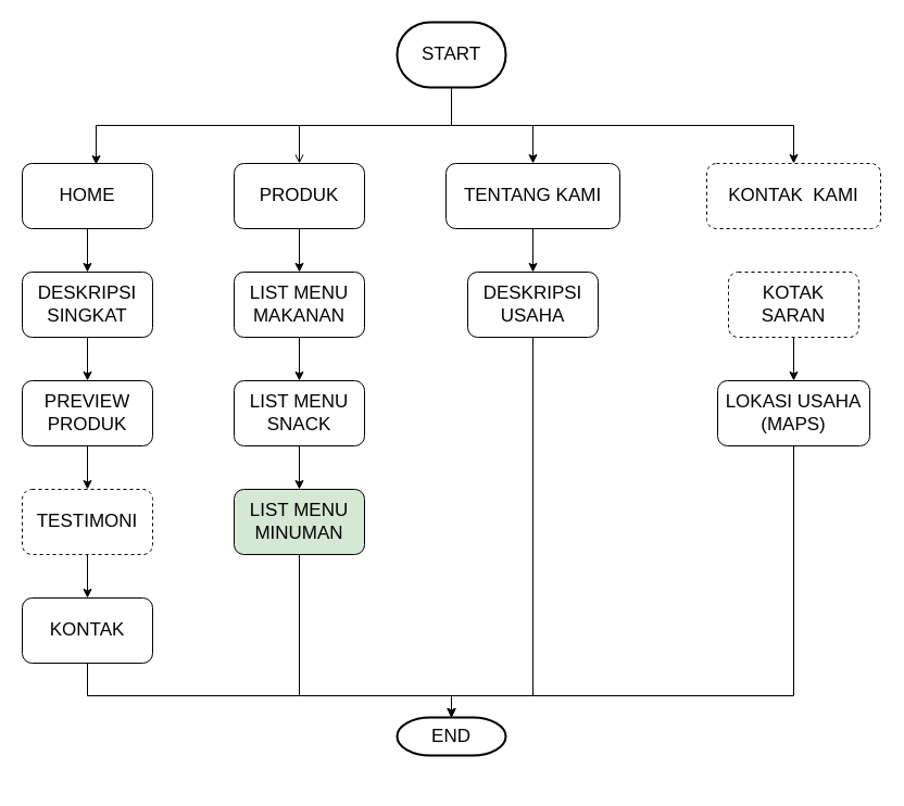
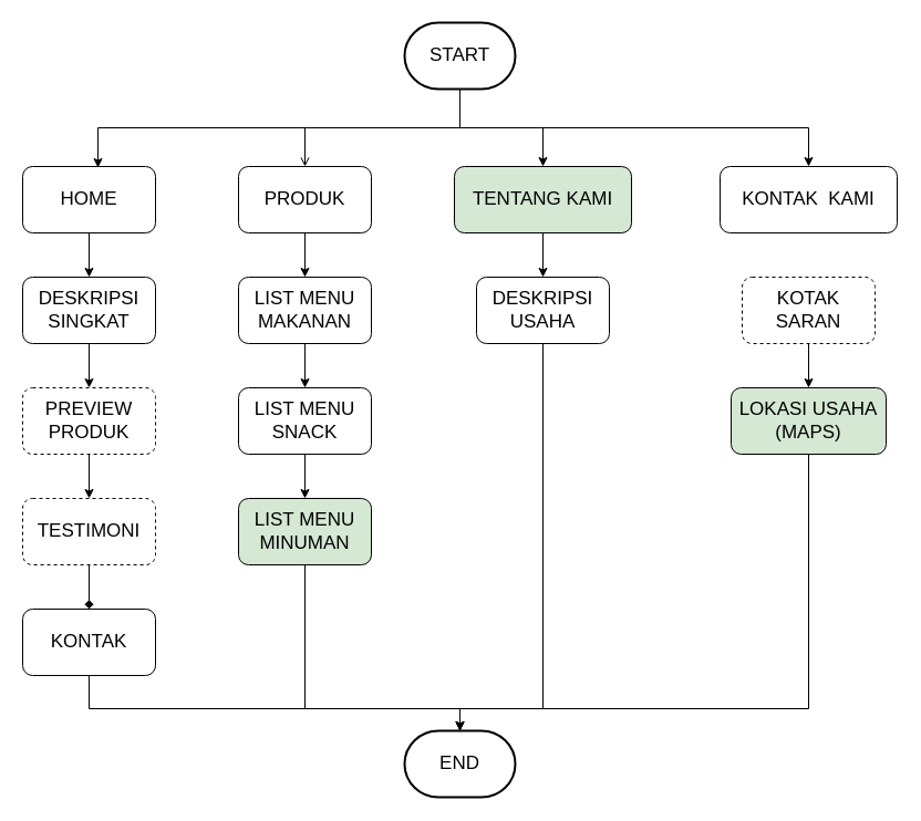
  <mxCell id="0" />
  <mxCell id="1" parent="0" />
  <mxCell id="2" style="edgeStyle=orthogonalEdgeStyle;rounded=0;orthogonalLoop=1;jettySize=auto;html=1;exitX=0.5;exitY=1;exitDx=0;exitDy=0;exitPerimeter=0;endArrow=open;" edge="1" parent="1" source="5" target="7"><mxGeometry relative="1" as="geometry" /></mxCell>
  <mxCell id="3" style="edgeStyle=orthogonalEdgeStyle;rounded=0;orthogonalLoop=1;jettySize=auto;html=1;exitX=0.5;exitY=1;exitDx=0;exitDy=0;exitPerimeter=0;" edge="1" parent="1" source="5" target="11"><mxGeometry relative="1" as="geometry" /></mxCell>
  <mxCell id="4" style="edgeStyle=orthogonalEdgeStyle;rounded=0;orthogonalLoop=1;jettySize=auto;html=1;exitX=0.5;exitY=1;exitDx=0;exitDy=0;exitPerimeter=0;entryX=0.5;entryY=0;entryDx=0;entryDy=0;" edge="1" parent="1" source="5" target="12"><mxGeometry relative="1" as="geometry" /></mxCell>
  <mxCell id="5" value="START" style="strokeWidth=2;html=1;shape=mxgraph.flowchart.terminator;whiteSpace=wrap;fontSize=17;" vertex="1" parent="1"><mxGeometry x="365" y="20" width="100" height="60" as="geometry" /></mxCell>
  <mxCell id="6" style="edgeStyle=orthogonalEdgeStyle;rounded=0;orthogonalLoop=1;jettySize=auto;html=1;exitX=0.5;exitY=1;exitDx=0;exitDy=0;entryX=0.5;entryY=0;entryDx=0;entryDy=0;" edge="1" parent="1" source="7" target="22"><mxGeometry relative="1" as="geometry" /></mxCell>
  <mxCell id="7" value="PRODUK" style="rounded=1;whiteSpace=wrap;html=1;fontSize=17;" vertex="1" parent="1"><mxGeometry x="215" y="150" width="120" height="60" as="geometry" /></mxCell>
  <mxCell id="8" style="edgeStyle=orthogonalEdgeStyle;rounded=0;orthogonalLoop=1;jettySize=auto;html=1;exitX=0.5;exitY=1;exitDx=0;exitDy=0;entryX=0.5;entryY=0;entryDx=0;entryDy=0;" edge="1" parent="1" source="9" target="15"><mxGeometry relative="1" as="geometry" /></mxCell>
  <mxCell id="9" value="HOME" style="rounded=1;whiteSpace=wrap;html=1;fontSize=17;" vertex="1" parent="1"><mxGeometry x="20" y="150" width="120" height="60" as="geometry" /></mxCell>
  <mxCell id="10" style="edgeStyle=orthogonalEdgeStyle;rounded=0;orthogonalLoop=1;jettySize=auto;html=1;exitX=0.5;exitY=1;exitDx=0;exitDy=0;entryX=0.5;entryY=0;entryDx=0;entryDy=0;" edge="1" parent="1" source="11" target="26"><mxGeometry relative="1" as="geometry" /></mxCell>
- <mxCell id="11" value="TENTANG KAMI" style="rounded=1;whiteSpace=wrap;html=1;fontSize=17;" vertex="1" parent="1"><mxGeometry x="410" y="150" width="160" height="60" as="geometry" /></mxCell>
- <mxCell id="12" value="KONTAK&amp;nbsp; KAMI" style="rounded=1;whiteSpace=wrap;html=1;fontSize=17;dashed=1;" vertex="1" parent="1"><mxGeometry x="650" y="150" width="160" height="60" as="geometry" /></mxCell>
+ <mxCell id="11" value="TENTANG KAMI" style="rounded=1;whiteSpace=wrap;html=1;fontSize=17;fillColor=#d5e8d4;" vertex="1" parent="1"><mxGeometry x="410" y="150" width="160" height="60" as="geometry" /></mxCell>
+ <mxCell id="12" value="KONTAK&amp;nbsp; KAMI" style="rounded=1;whiteSpace=wrap;html=1;fontSize=17;" vertex="1" parent="1"><mxGeometry x="650" y="150" width="160" height="60" as="geometry" /></mxCell>
  <mxCell id="13" style="edgeStyle=orthogonalEdgeStyle;rounded=0;orthogonalLoop=1;jettySize=auto;html=1;exitX=0.5;exitY=1;exitDx=0;exitDy=0;exitPerimeter=0;entryX=0.567;entryY=0.017;entryDx=0;entryDy=0;entryPerimeter=0;" edge="1" parent="1" source="5" target="9"><mxGeometry relative="1" as="geometry" /></mxCell>
  <mxCell id="14" style="edgeStyle=orthogonalEdgeStyle;rounded=0;orthogonalLoop=1;jettySize=auto;html=1;exitX=0.5;exitY=1;exitDx=0;exitDy=0;entryX=0.5;entryY=0;entryDx=0;entryDy=0;" edge="1" parent="1" source="15" target="17"><mxGeometry relative="1" as="geometry" /></mxCell>
  <mxCell id="15" value="DESKRIPSI SINGKAT" style="rounded=1;whiteSpace=wrap;html=1;fontSize=17;" vertex="1" parent="1"><mxGeometry x="20" y="250" width="120" height="60" as="geometry" /></mxCell>
  <mxCell id="16" style="edgeStyle=orthogonalEdgeStyle;rounded=0;orthogonalLoop=1;jettySize=auto;html=1;exitX=0.5;exitY=1;exitDx=0;exitDy=0;entryX=0.5;entryY=0;entryDx=0;entryDy=0;" edge="1" parent="1" source="17" target="19"><mxGeometry relative="1" as="geometry" /></mxCell>
- <mxCell id="17" value="PREVIEW PRODUK" style="rounded=1;whiteSpace=wrap;html=1;fontSize=17;" vertex="1" parent="1"><mxGeometry x="20" y="350" width="120" height="60" as="geometry" /></mxCell>
- <mxCell id="18" style="edgeStyle=orthogonalEdgeStyle;rounded=0;orthogonalLoop=1;jettySize=auto;html=1;exitX=0.5;exitY=1;exitDx=0;exitDy=0;entryX=0.5;entryY=0;entryDx=0;entryDy=0;" edge="1" parent="1" source="19" target="20"><mxGeometry relative="1" as="geometry" /></mxCell>
+ <mxCell id="17" value="PREVIEW PRODUK" style="rounded=1;whiteSpace=wrap;html=1;fontSize=17;dashed=1;" vertex="1" parent="1"><mxGeometry x="20" y="350" width="120" height="60" as="geometry" /></mxCell>
+ <mxCell id="18" style="edgeStyle=orthogonalEdgeStyle;rounded=0;orthogonalLoop=1;jettySize=auto;html=1;exitX=0.5;exitY=1;exitDx=0;exitDy=0;entryX=0.5;entryY=0;entryDx=0;entryDy=0;endArrow=diamond;" edge="1" parent="1" source="19" target="20"><mxGeometry relative="1" as="geometry" /></mxCell>
  <mxCell id="19" value="TESTIMONI" style="rounded=1;whiteSpace=wrap;html=1;fontSize=17;dashed=1;" vertex="1" parent="1"><mxGeometry x="20" y="450" width="120" height="60" as="geometry" /></mxCell>
  <mxCell id="20" value="KONTAK" style="rounded=1;whiteSpace=wrap;html=1;fontSize=17;" vertex="1" parent="1"><mxGeometry x="20" y="550" width="120" height="60" as="geometry" /></mxCell>
  <mxCell id="21" style="edgeStyle=orthogonalEdgeStyle;rounded=0;orthogonalLoop=1;jettySize=auto;html=1;exitX=0.5;exitY=1;exitDx=0;exitDy=0;entryX=0.5;entryY=0;entryDx=0;entryDy=0;" edge="1" parent="1" source="22" target="24"><mxGeometry relative="1" as="geometry" /></mxCell>
  <mxCell id="22" value="LIST MENU MAKANAN" style="rounded=1;whiteSpace=wrap;html=1;fontSize=17;" vertex="1" parent="1"><mxGeometry x="215" y="250" width="120" height="60" as="geometry" /></mxCell>
  <mxCell id="23" style="edgeStyle=orthogonalEdgeStyle;rounded=0;orthogonalLoop=1;jettySize=auto;html=1;exitX=0.5;exitY=1;exitDx=0;exitDy=0;" edge="1" parent="1" source="24" target="25"><mxGeometry relative="1" as="geometry" /></mxCell>
  <mxCell id="24" value="LIST MENU SNACK" style="rounded=1;whiteSpace=wrap;html=1;fontSize=17;" vertex="1" parent="1"><mxGeometry x="215" y="350" width="120" height="60" as="geometry" /></mxCell>
  <mxCell id="25" value="LIST MENU MINUMAN" style="rounded=1;whiteSpace=wrap;html=1;fontSize=17;fillColor=#d5e8d4;" vertex="1" parent="1"><mxGeometry x="215" y="450" width="120" height="60" as="geometry" /></mxCell>
  <mxCell id="26" value="DESKRIPSI USAHA" style="rounded=1;whiteSpace=wrap;html=1;fontSize=17;" vertex="1" parent="1"><mxGeometry x="430" y="250" width="120" height="60" as="geometry" /></mxCell>
  <mxCell id="27" style="edgeStyle=orthogonalEdgeStyle;rounded=0;orthogonalLoop=1;jettySize=auto;html=1;exitX=0.5;exitY=1;exitDx=0;exitDy=0;" edge="1" parent="1" source="28" target="29"><mxGeometry relative="1" as="geometry" /></mxCell>
  <mxCell id="28" value="KOTAK SARAN" style="rounded=1;whiteSpace=wrap;html=1;fontSize=17;dashed=1;" vertex="1" parent="1"><mxGeometry x="670" y="250" width="120" height="60" as="geometry" /></mxCell>
- <mxCell id="29" value="LOKASI USAHA (MAPS)" style="rounded=1;whiteSpace=wrap;html=1;fontSize=17;" vertex="1" parent="1"><mxGeometry x="660" y="350" width="140" height="60" as="geometry" /></mxCell>
- <mxCell id="30" value="END" style="strokeWidth=2;html=1;shape=mxgraph.flowchart.terminator;whiteSpace=wrap;fontSize=17;" vertex="1" parent="1"><mxGeometry x="365" y="660" width="100" height="35" as="geometry" /></mxCell>
+ <mxCell id="29" value="LOKASI USAHA (MAPS)" style="rounded=1;whiteSpace=wrap;html=1;fontSize=17;fillColor=#d5e8d4;" vertex="1" parent="1"><mxGeometry x="660" y="350" width="140" height="60" as="geometry" /></mxCell>
+ <mxCell id="30" value="END" style="strokeWidth=2;html=1;shape=mxgraph.flowchart.terminator;whiteSpace=wrap;fontSize=17;" vertex="1" parent="1"><mxGeometry x="365" y="660" width="100" height="60" as="geometry" /></mxCell>
  <mxCell id="31" style="edgeStyle=orthogonalEdgeStyle;rounded=0;orthogonalLoop=1;jettySize=auto;html=1;exitX=0.5;exitY=1;exitDx=0;exitDy=0;entryX=0.5;entryY=0;entryDx=0;entryDy=0;entryPerimeter=0;" edge="1" parent="1" source="20" target="30"><mxGeometry relative="1" as="geometry"><Array as="points"><mxPoint x="80" y="640" /><mxPoint x="415" y="640" /></Array></mxGeometry></mxCell>
  <mxCell id="32" style="edgeStyle=orthogonalEdgeStyle;rounded=0;orthogonalLoop=1;jettySize=auto;html=1;exitX=0.5;exitY=1;exitDx=0;exitDy=0;entryX=0.5;entryY=0;entryDx=0;entryDy=0;entryPerimeter=0;" edge="1" parent="1" source="25" target="30"><mxGeometry relative="1" as="geometry"><Array as="points"><mxPoint x="275" y="640" /><mxPoint x="415" y="640" /></Array></mxGeometry></mxCell>
  <mxCell id="33" style="edgeStyle=orthogonalEdgeStyle;rounded=0;orthogonalLoop=1;jettySize=auto;html=1;exitX=0.5;exitY=1;exitDx=0;exitDy=0;entryX=0.5;entryY=0;entryDx=0;entryDy=0;entryPerimeter=0;" edge="1" parent="1" source="26" target="30"><mxGeometry relative="1" as="geometry"><Array as="points"><mxPoint x="490" y="640" /><mxPoint x="415" y="640" /></Array></mxGeometry></mxCell>
  <mxCell id="34" style="edgeStyle=orthogonalEdgeStyle;rounded=0;orthogonalLoop=1;jettySize=auto;html=1;exitX=0.5;exitY=1;exitDx=0;exitDy=0;entryX=0.5;entryY=0;entryDx=0;entryDy=0;entryPerimeter=0;" edge="1" parent="1" source="29" target="30"><mxGeometry relative="1" as="geometry"><Array as="points"><mxPoint x="730" y="640" /><mxPoint x="415" y="640" /></Array></mxGeometry></mxCell>
